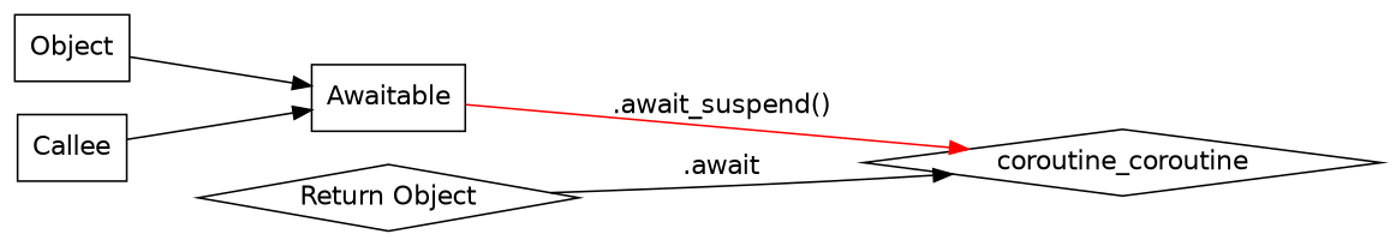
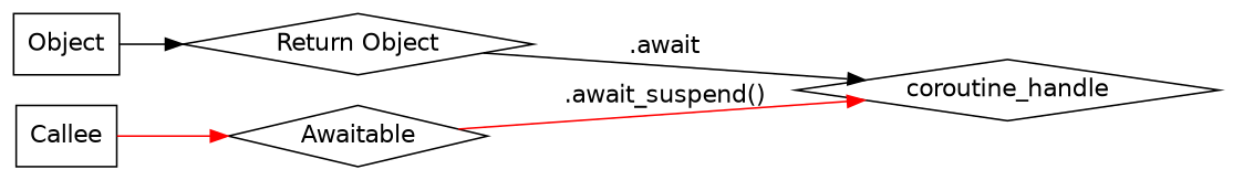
  digraph {
    fontname="DejaVu Sans"
    rankdir=LR
    node [fontname="DejaVu Sans" shape=diamond]
    edge [fontname="DejaVu Sans"]
    n1 [label=Object shape=box]
    n2 [label="Return Object"]
-   n3 [label=coroutine_coroutine]
+   n3 [label=coroutine_handle]
    n4 [label=Callee shape=box]
-   n5 [label=Awaitable shape=box]
-   n1 -> n5
+   n5 [label=Awaitable]
+   n1 -> n2
    n2 -> n3 [label=".await"]
-   n4 -> n5 [color=black]
+   n4 -> n5 [color=red]
    n5 -> n3 [color=red label=".await_suspend()"]
  }
